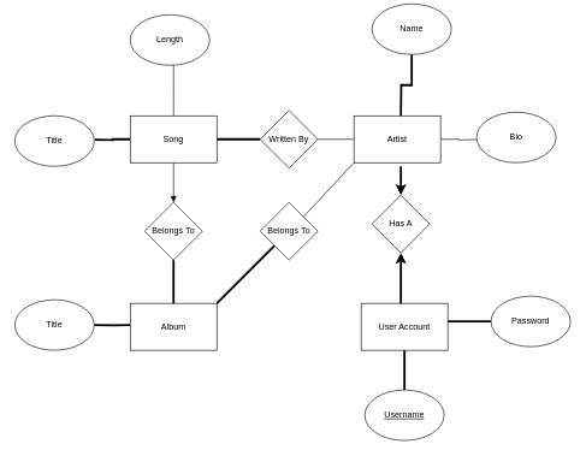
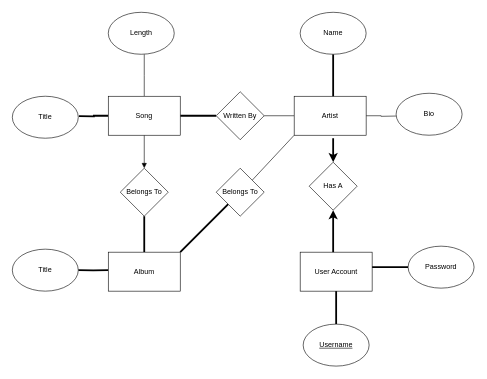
  <mxCell id="0" />
  <mxCell id="1" parent="0" />
  <mxCell id="2" style="edgeStyle=orthogonalEdgeStyle;rounded=0;orthogonalLoop=1;jettySize=auto;html=1;exitX=0;exitY=0.5;exitDx=0;exitDy=0;strokeWidth=3;endArrow=none;endFill=0;" edge="1" parent="1" source="6"><mxGeometry relative="1" as="geometry"><mxPoint x="131" y="193" as="targetPoint" /></mxGeometry></mxCell>
  <mxCell id="3" style="edgeStyle=orthogonalEdgeStyle;rounded=0;orthogonalLoop=1;jettySize=auto;html=1;exitX=0.5;exitY=0;exitDx=0;exitDy=0;endArrow=none;endFill=0;strokeWidth=1;" edge="1" parent="1" source="6"><mxGeometry relative="1" as="geometry"><mxPoint x="240" y="90" as="targetPoint" /></mxGeometry></mxCell>
  <mxCell id="4" style="edgeStyle=orthogonalEdgeStyle;rounded=0;orthogonalLoop=1;jettySize=auto;html=1;endArrow=none;endFill=0;strokeWidth=3;entryX=0;entryY=0.5;entryDx=0;entryDy=0;" edge="1" parent="1" source="6" target="10"><mxGeometry relative="1" as="geometry"><mxPoint x="350" y="192.5" as="targetPoint" /></mxGeometry></mxCell>
  <mxCell id="5" style="edgeStyle=orthogonalEdgeStyle;rounded=0;orthogonalLoop=1;jettySize=auto;html=1;startArrow=block;startFill=1;endArrow=none;endFill=0;strokeWidth=1;exitX=0.5;exitY=0;exitDx=0;exitDy=0;" edge="1" parent="1" source="12" target="6"><mxGeometry relative="1" as="geometry"><mxPoint x="240" y="260" as="sourcePoint" /></mxGeometry></mxCell>
  <mxCell id="6" value="Song" style="rounded=0;whiteSpace=wrap;html=1;" vertex="1" parent="1"><mxGeometry x="180" y="160" width="120" height="65" as="geometry" /></mxCell>
  <mxCell id="7" value="Length" style="ellipse;whiteSpace=wrap;html=1;" vertex="1" parent="1"><mxGeometry x="180" y="20" width="110" height="70" as="geometry" /></mxCell>
  <mxCell id="8" value="Title" style="ellipse;whiteSpace=wrap;html=1;" vertex="1" parent="1"><mxGeometry x="20" y="160" width="110" height="70" as="geometry" /></mxCell>
  <mxCell id="9" style="edgeStyle=orthogonalEdgeStyle;rounded=0;orthogonalLoop=1;jettySize=auto;html=1;exitX=1;exitY=0.5;exitDx=0;exitDy=0;entryX=0;entryY=0.5;entryDx=0;entryDy=0;startArrow=none;startFill=0;endArrow=none;endFill=0;strokeWidth=1;" edge="1" parent="1" source="10" target="18"><mxGeometry relative="1" as="geometry" /></mxCell>
  <mxCell id="10" value="Written By" style="rhombus;whiteSpace=wrap;html=1;" vertex="1" parent="1"><mxGeometry x="360" y="152.5" width="80" height="80" as="geometry" /></mxCell>
  <mxCell id="11" style="edgeStyle=orthogonalEdgeStyle;rounded=0;orthogonalLoop=1;jettySize=auto;html=1;exitX=0.5;exitY=1;exitDx=0;exitDy=0;entryX=0.5;entryY=0;entryDx=0;entryDy=0;startArrow=none;startFill=0;endArrow=none;endFill=0;strokeWidth=3;" edge="1" parent="1" source="12" target="15"><mxGeometry relative="1" as="geometry" /></mxCell>
  <mxCell id="12" value="Belongs To" style="rhombus;whiteSpace=wrap;html=1;" vertex="1" parent="1"><mxGeometry x="200" y="280" width="80" height="80" as="geometry" /></mxCell>
  <mxCell id="13" style="edgeStyle=orthogonalEdgeStyle;rounded=0;orthogonalLoop=1;jettySize=auto;html=1;entryX=1;entryY=0.5;entryDx=0;entryDy=0;startArrow=none;startFill=0;endArrow=none;endFill=0;strokeWidth=3;" edge="1" parent="1" target="16"><mxGeometry relative="1" as="geometry"><mxPoint x="180" y="450" as="sourcePoint" /></mxGeometry></mxCell>
  <mxCell id="14" style="orthogonalLoop=1;jettySize=auto;html=1;entryX=0;entryY=1;entryDx=0;entryDy=0;startArrow=none;startFill=0;endArrow=none;endFill=0;strokeWidth=3;rounded=0;exitX=1;exitY=0;exitDx=0;exitDy=0;" edge="1" parent="1" source="15" target="31"><mxGeometry relative="1" as="geometry" /></mxCell>
  <mxCell id="15" value="Album" style="rounded=0;whiteSpace=wrap;html=1;" vertex="1" parent="1"><mxGeometry x="180" y="420" width="120" height="65" as="geometry" /></mxCell>
  <mxCell id="16" value="Title" style="ellipse;whiteSpace=wrap;html=1;" vertex="1" parent="1"><mxGeometry x="20" y="415" width="110" height="70" as="geometry" /></mxCell>
  <mxCell id="17" style="edgeStyle=orthogonalEdgeStyle;rounded=0;orthogonalLoop=1;jettySize=auto;html=1;exitX=1;exitY=0.5;exitDx=0;exitDy=0;startArrow=none;startFill=0;endArrow=none;endFill=0;strokeWidth=1;" edge="1" parent="1" source="18"><mxGeometry relative="1" as="geometry"><mxPoint x="660" y="193" as="targetPoint" /></mxGeometry></mxCell>
  <mxCell id="18" value="Artist" style="rounded=0;whiteSpace=wrap;html=1;" vertex="1" parent="1"><mxGeometry x="490" y="160" width="120" height="65" as="geometry" /></mxCell>
  <mxCell id="19" style="edgeStyle=orthogonalEdgeStyle;rounded=0;orthogonalLoop=1;jettySize=auto;html=1;exitX=0.5;exitY=1;exitDx=0;exitDy=0;startArrow=none;startFill=0;endArrow=none;endFill=0;strokeWidth=3;" edge="1" parent="1" source="20"><mxGeometry relative="1" as="geometry"><mxPoint x="555" y="160" as="targetPoint" /></mxGeometry></mxCell>
- <mxCell id="20" value="Name" style="ellipse;whiteSpace=wrap;html=1;" vertex="1" parent="1"><mxGeometry x="515" y="5" width="110" height="70" as="geometry" /></mxCell>
+ <mxCell id="20" value="Name" style="ellipse;whiteSpace=wrap;html=1;" vertex="1" parent="1"><mxGeometry x="500" y="20" width="110" height="70" as="geometry" /></mxCell>
  <mxCell id="21" value="Bio" style="ellipse;whiteSpace=wrap;html=1;" vertex="1" parent="1"><mxGeometry x="660" y="155" width="110" height="70" as="geometry" /></mxCell>
  <mxCell id="22" style="edgeStyle=orthogonalEdgeStyle;rounded=0;orthogonalLoop=1;jettySize=auto;html=1;startArrow=classic;startFill=1;endArrow=none;endFill=0;strokeWidth=3;" edge="1" parent="1" source="23"><mxGeometry relative="1" as="geometry"><mxPoint x="555" y="230" as="targetPoint" /></mxGeometry></mxCell>
  <mxCell id="23" value="Has A" style="rhombus;whiteSpace=wrap;html=1;" vertex="1" parent="1"><mxGeometry x="515" y="270" width="80" height="80" as="geometry" /></mxCell>
  <mxCell id="24" style="edgeStyle=orthogonalEdgeStyle;rounded=0;orthogonalLoop=1;jettySize=auto;html=1;entryX=0.5;entryY=1;entryDx=0;entryDy=0;startArrow=classic;startFill=1;endArrow=none;endFill=0;strokeWidth=3;exitX=0.5;exitY=1;exitDx=0;exitDy=0;" edge="1" parent="1" source="23"><mxGeometry relative="1" as="geometry"><mxPoint x="555" y="421" as="targetPoint" /></mxGeometry></mxCell>
  <mxCell id="25" value="User Account" style="rounded=0;whiteSpace=wrap;html=1;" vertex="1" parent="1"><mxGeometry x="500" y="420" width="120" height="65" as="geometry" /></mxCell>
  <mxCell id="26" style="edgeStyle=orthogonalEdgeStyle;rounded=0;orthogonalLoop=1;jettySize=auto;html=1;startArrow=none;startFill=0;endArrow=none;endFill=0;strokeWidth=3;" edge="1" parent="1" source="27"><mxGeometry relative="1" as="geometry"><mxPoint x="620" y="445" as="targetPoint" /></mxGeometry></mxCell>
  <mxCell id="27" value="Password" style="ellipse;whiteSpace=wrap;html=1;" vertex="1" parent="1"><mxGeometry x="680" y="410" width="110" height="70" as="geometry" /></mxCell>
  <mxCell id="28" style="edgeStyle=orthogonalEdgeStyle;rounded=0;orthogonalLoop=1;jettySize=auto;html=1;entryX=0.5;entryY=1;entryDx=0;entryDy=0;startArrow=none;startFill=0;endArrow=none;endFill=0;strokeWidth=3;" edge="1" parent="1" source="29" target="25"><mxGeometry relative="1" as="geometry" /></mxCell>
  <mxCell id="29" value="&lt;u&gt;Username&lt;/u&gt;" style="ellipse;whiteSpace=wrap;html=1;" vertex="1" parent="1"><mxGeometry x="505" y="540" width="110" height="70" as="geometry" /></mxCell>
  <mxCell id="30" style="rounded=0;orthogonalLoop=1;jettySize=auto;html=1;exitX=1;exitY=0;exitDx=0;exitDy=0;entryX=0;entryY=1;entryDx=0;entryDy=0;startArrow=none;startFill=0;endArrow=none;endFill=0;strokeWidth=1;" edge="1" parent="1" source="31" target="18"><mxGeometry relative="1" as="geometry" /></mxCell>
  <mxCell id="31" value="Belongs To" style="rhombus;whiteSpace=wrap;html=1;" vertex="1" parent="1"><mxGeometry x="360" y="280" width="80" height="80" as="geometry" /></mxCell>
